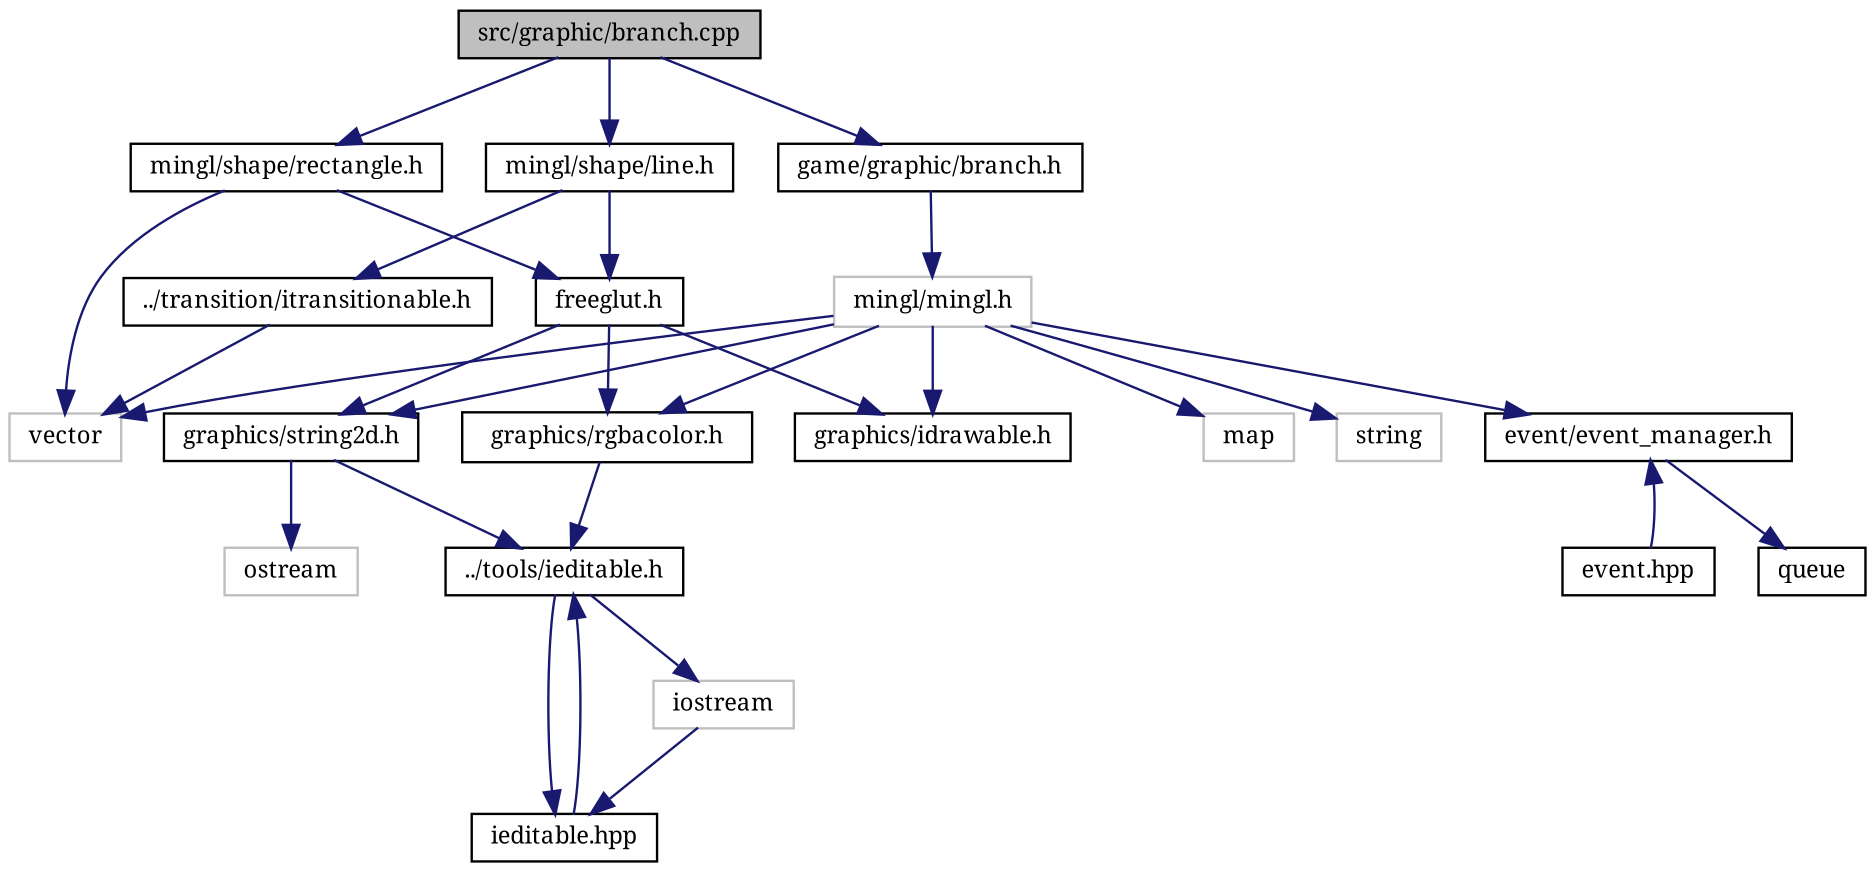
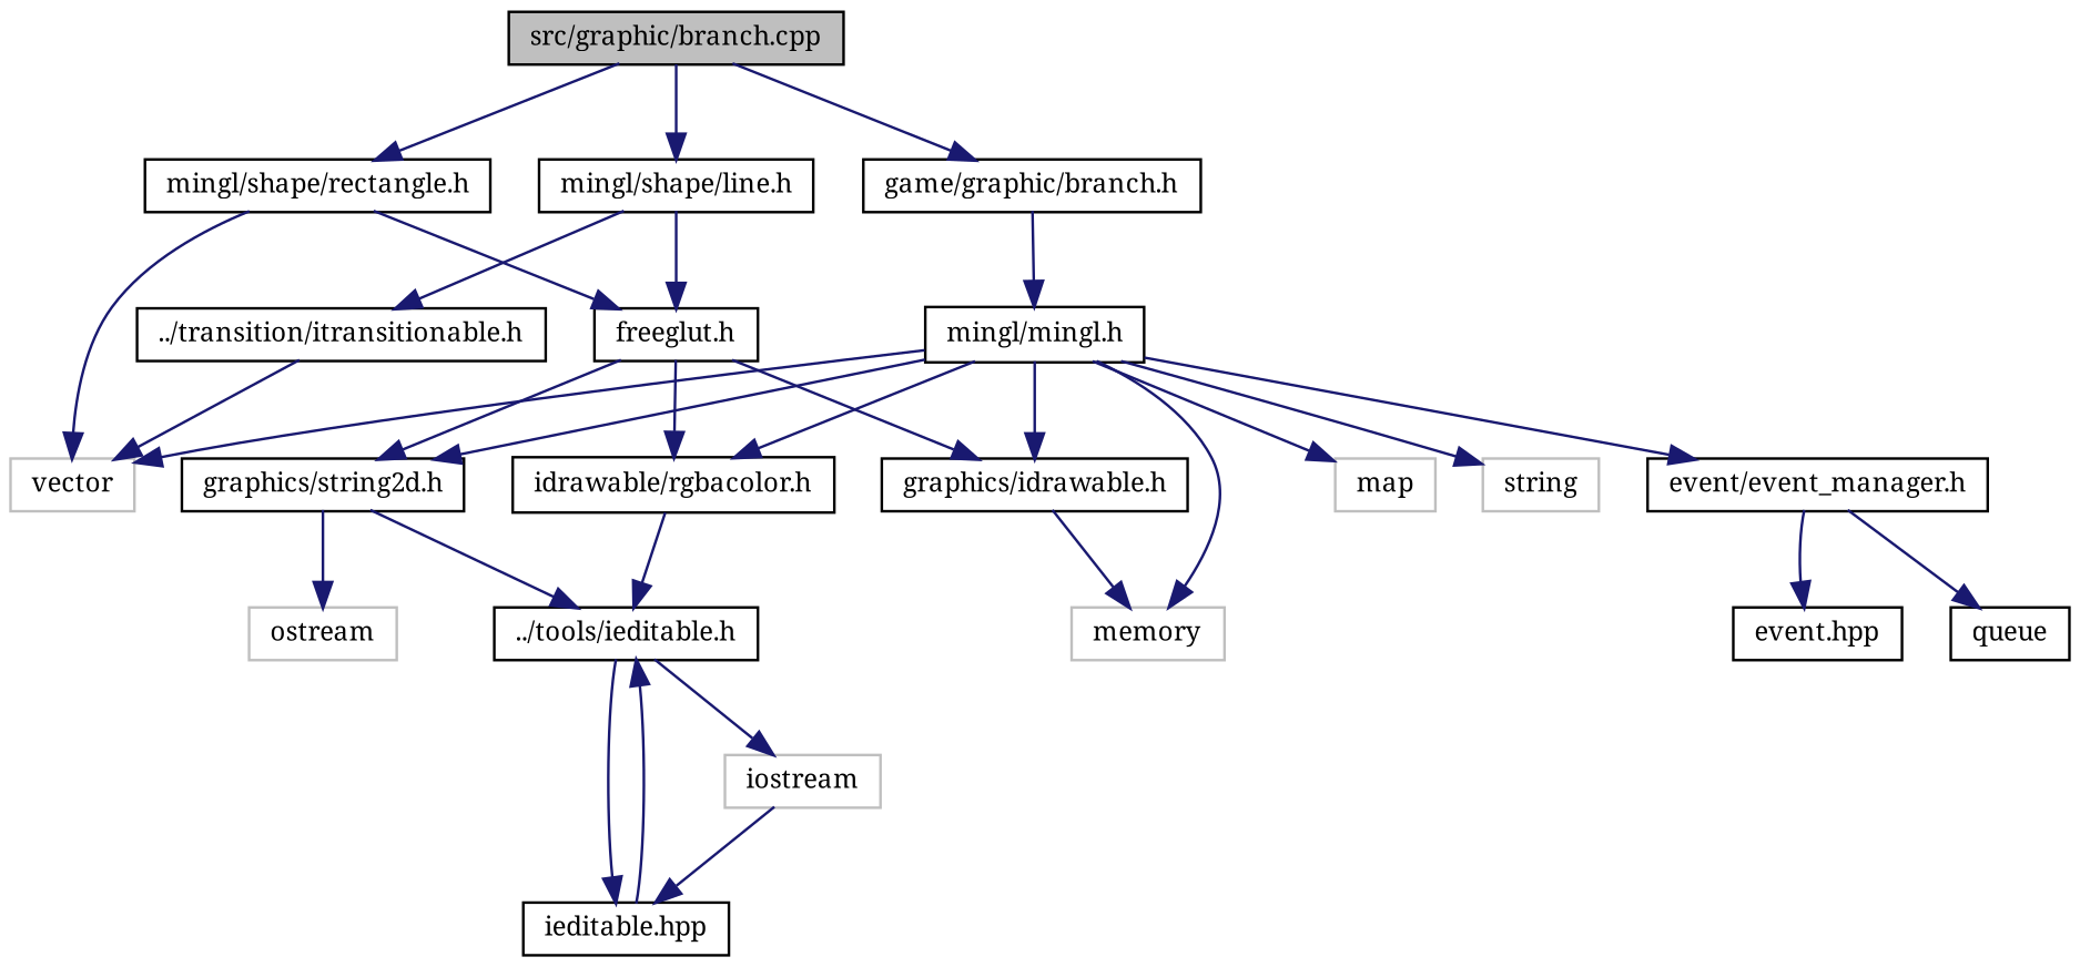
  digraph {
    fontname="Noto Serif"
    node [color=black fillcolor=white fontname="Noto Serif" fontsize=10 shape=record style=filled]
    edge [color=midnightblue fontname="Noto Serif" fontsize=10 labelfontname=Helvetica labelfontsize=10 style=solid]
    n1 [fillcolor=grey75 fontcolor=black height=0.2 label="src/graphic/branch.cpp" width=0.4]
    n2 [height=0.2 label="game/graphic/branch.h" width=0.4]
    n3 [height=0.2 label="mingl/shape/rectangle.h" width=0.4]
    n4 [height=0.2 label="mingl/shape/line.h" width=0.4]
-   n5 [color=grey75 height=0.2 label="mingl/mingl.h" width=0.4]
+   n5 [height=0.2 label="mingl/mingl.h" width=0.4]
    n6 [color=grey75 height=0.2 label=vector width=0.4]
    n7 [height=0.2 label="freeglut.h" width=0.4]
    n8 [height=0.2 label="../transition/itransitionable.h" width=0.4]
    n9 [color=grey75 height=0.2 label=map width=0.4]
+   n10 [color=grey75 height=0.2 label=memory width=0.4]
    n11 [color=grey75 height=0.2 label=string width=0.4]
    n12 [height=0.2 label="graphics/idrawable.h" width=0.4]
-   n13 [height=0.2 label="graphics/rgbacolor.h" width=0.4]
+   n13 [height=0.2 label="idrawable/rgbacolor.h" width=0.4]
    n14 [height=0.2 label="graphics/string2d.h" width=0.4]
    n15 [height=0.2 label="event/event_manager.h" width=0.4]
    n16 [height=0.2 label=queue width=0.4]
    n17 [height=0.2 label="../tools/ieditable.h" width=0.4]
    n18 [color=grey75 height=0.2 label=ostream width=0.4]
    n19 [height=0.2 label="event.hpp" width=0.4]
    n20 [color=grey75 height=0.2 label=iostream width=0.4]
    n21 [height=0.2 label="ieditable.hpp" width=0.4]
    n1 -> n2
    n1 -> n3
    n1 -> n4
    n2 -> n5
    n3 -> n6
    n3 -> n7
    n4 -> n7
    n4 -> n8
    n5 -> n6
    n5 -> n9
+   n5 -> n10
    n5 -> n11
    n5 -> n12
    n5 -> n13
    n5 -> n14
    n5 -> n15
    n7 -> n12
    n7 -> n13
    n7 -> n14
    n8 -> n6
+   n12 -> n10
    n13 -> n17
    n14 -> n17
    n14 -> n18
    n15 -> n16
-   n19 -> n15
+   n15 -> n19
    n17 -> n20
    n17 -> n21
    n20 -> n21
    n21 -> n17
  }
